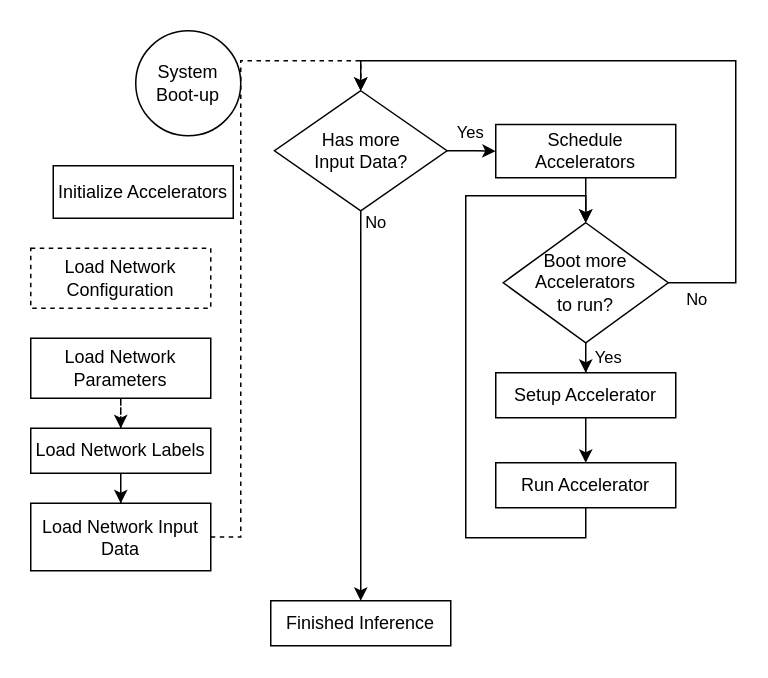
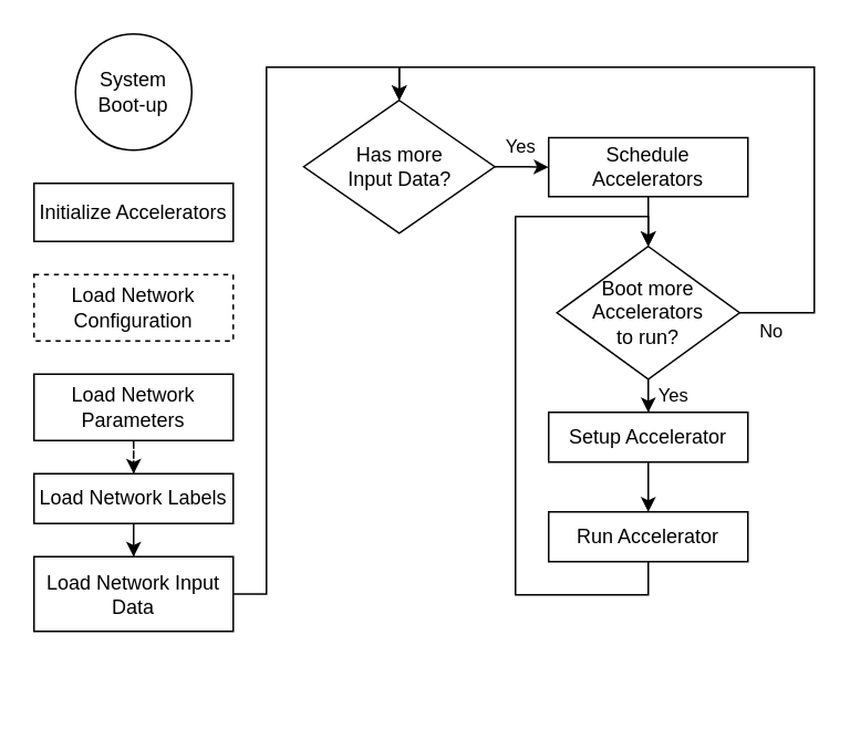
  <mxCell id="0" />
  <mxCell id="1" parent="0" />
- <mxCell id="2" value="&lt;span&gt;System Boot-up&lt;/span&gt;" style="ellipse;whiteSpace=wrap;html=1;aspect=fixed;container=0;" vertex="1" parent="1"><mxGeometry x="90" y="20" width="70" height="70" as="geometry" /></mxCell>
- <mxCell id="3" value="Initialize Accelerators" style="whiteSpace=wrap;html=1;container=0;" vertex="1" parent="1"><mxGeometry x="35" y="110" width="120" height="35" as="geometry" /></mxCell>
+ <mxCell id="2" value="&lt;span&gt;System Boot-up&lt;/span&gt;" style="ellipse;whiteSpace=wrap;html=1;aspect=fixed;container=0;" vertex="1" parent="1"><mxGeometry x="45" y="20" width="70" height="70" as="geometry" /></mxCell>
+ <mxCell id="3" value="Initialize Accelerators" style="whiteSpace=wrap;html=1;container=0;" vertex="1" parent="1"><mxGeometry x="20" y="110" width="120" height="35" as="geometry" /></mxCell>
  <mxCell id="4" value="Load Network Configuration" style="whiteSpace=wrap;html=1;container=0;dashed=1;" vertex="1" parent="1"><mxGeometry x="20" y="165" width="120" height="40" as="geometry" /></mxCell>
  <mxCell id="5" value="Load Network Parameters" style="whiteSpace=wrap;html=1;container=0;" vertex="1" parent="1"><mxGeometry x="20" y="225" width="120" height="40" as="geometry" /></mxCell>
  <mxCell id="6" value="Load Network Labels" style="whiteSpace=wrap;html=1;container=0;" vertex="1" parent="1"><mxGeometry x="20" y="285" width="120" height="30" as="geometry" /></mxCell>
  <mxCell id="7" value="" style="edgeStyle=orthogonalEdgeStyle;rounded=0;orthogonalLoop=1;jettySize=auto;html=1;dashed=1;" edge="1" parent="1" source="5" target="6"><mxGeometry relative="1" as="geometry" /></mxCell>
  <mxCell id="8" value="Load Network Input Data" style="whiteSpace=wrap;html=1;container=0;" vertex="1" parent="1"><mxGeometry x="20" y="335" width="120" height="45" as="geometry" /></mxCell>
  <mxCell id="9" value="" style="edgeStyle=orthogonalEdgeStyle;rounded=0;orthogonalLoop=1;jettySize=auto;html=1;" edge="1" parent="1" source="6" target="8"><mxGeometry relative="1" as="geometry" /></mxCell>
  <mxCell id="10" value="Has more &lt;br&gt;Input Data?" style="rhombus;whiteSpace=wrap;html=1;container=0;" vertex="1" parent="1"><mxGeometry x="182.5" y="60" width="115" height="80" as="geometry" /></mxCell>
- <mxCell id="11" value="" style="edgeStyle=orthogonalEdgeStyle;rounded=0;orthogonalLoop=1;jettySize=auto;html=1;entryX=0.5;entryY=0;entryDx=0;entryDy=0;dashed=1;" edge="1" parent="1" source="8" target="10"><mxGeometry relative="1" as="geometry"><mxPoint x="270" y="60" as="targetPoint" /><Array as="points"><mxPoint x="160" y="358" /><mxPoint x="160" y="40" /><mxPoint x="240" y="40" /></Array></mxGeometry></mxCell>
+ <mxCell id="11" value="" style="edgeStyle=orthogonalEdgeStyle;rounded=0;orthogonalLoop=1;jettySize=auto;html=1;entryX=0.5;entryY=0;entryDx=0;entryDy=0;" edge="1" parent="1" source="8" target="10"><mxGeometry relative="1" as="geometry"><mxPoint x="270" y="60" as="targetPoint" /><Array as="points"><mxPoint x="160" y="358" /><mxPoint x="160" y="40" /><mxPoint x="240" y="40" /></Array></mxGeometry></mxCell>
  <mxCell id="12" value="Schedule Accelerators" style="whiteSpace=wrap;html=1;container=0;" vertex="1" parent="1"><mxGeometry x="330" y="82.5" width="120" height="35.5" as="geometry" /></mxCell>
  <mxCell id="13" value="Yes" style="edgeStyle=orthogonalEdgeStyle;rounded=0;orthogonalLoop=1;jettySize=auto;html=1;exitX=1;exitY=0.5;exitDx=0;exitDy=0;" edge="1" parent="1" source="10" target="12"><mxGeometry x="-0.237" y="10" relative="1" as="geometry"><mxPoint x="300" y="100" as="sourcePoint" /><mxPoint x="2" y="-2" as="offset" /></mxGeometry></mxCell>
  <mxCell id="14" style="edgeStyle=orthogonalEdgeStyle;rounded=0;orthogonalLoop=1;jettySize=auto;html=1;exitX=1;exitY=0.5;exitDx=0;exitDy=0;entryX=0.5;entryY=0;entryDx=0;entryDy=0;" edge="1" parent="1" source="16" target="10"><mxGeometry relative="1" as="geometry"><mxPoint x="245" y="50" as="targetPoint" /><Array as="points"><mxPoint x="490" y="188" /><mxPoint x="490" y="40" /><mxPoint x="240" y="40" /></Array></mxGeometry></mxCell>
  <mxCell id="15" value="No" style="edgeLabel;html=1;align=center;verticalAlign=middle;resizable=0;points=[];container=0;" vertex="1" connectable="0" parent="14"><mxGeometry x="-0.883" y="4" relative="1" as="geometry"><mxPoint x="-9" y="14" as="offset" /></mxGeometry></mxCell>
  <mxCell id="16" value="Boot more &lt;br&gt;Accelerators &lt;br&gt;to run?" style="rhombus;whiteSpace=wrap;html=1;container=0;" vertex="1" parent="1"><mxGeometry x="335" y="148" width="110" height="80" as="geometry" /></mxCell>
  <mxCell id="17" value="" style="edgeStyle=orthogonalEdgeStyle;rounded=0;orthogonalLoop=1;jettySize=auto;html=1;" edge="1" parent="1" source="12" target="16"><mxGeometry relative="1" as="geometry" /></mxCell>
  <mxCell id="18" value="Setup Accelerator" style="whiteSpace=wrap;html=1;container=0;" vertex="1" parent="1"><mxGeometry x="330" y="248" width="120" height="30" as="geometry" /></mxCell>
  <mxCell id="19" value="Yes" style="edgeStyle=orthogonalEdgeStyle;rounded=0;orthogonalLoop=1;jettySize=auto;html=1;" edge="1" parent="1" source="16" target="18"><mxGeometry x="0.667" y="15" relative="1" as="geometry"><mxPoint as="offset" /></mxGeometry></mxCell>
  <mxCell id="20" style="edgeStyle=orthogonalEdgeStyle;rounded=0;orthogonalLoop=1;jettySize=auto;html=1;exitX=0.5;exitY=1;exitDx=0;exitDy=0;" edge="1" parent="1" source="21"><mxGeometry relative="1" as="geometry"><mxPoint x="390" y="148" as="targetPoint" /><Array as="points"><mxPoint x="390" y="358" /><mxPoint x="310" y="358" /><mxPoint x="310" y="130" /><mxPoint x="390" y="130" /></Array></mxGeometry></mxCell>
  <mxCell id="21" value="Run Accelerator" style="whiteSpace=wrap;html=1;container=0;" vertex="1" parent="1"><mxGeometry x="330" y="308" width="120" height="30" as="geometry" /></mxCell>
  <mxCell id="22" value="" style="edgeStyle=orthogonalEdgeStyle;rounded=0;orthogonalLoop=1;jettySize=auto;html=1;" edge="1" parent="1" source="18" target="21"><mxGeometry relative="1" as="geometry" /></mxCell>
- <mxCell id="23" value="Finished Inference" style="whiteSpace=wrap;html=1;container=0;" vertex="1" parent="1"><mxGeometry x="180" y="400" width="120" height="30" as="geometry" /></mxCell>
- <mxCell id="24" value="No" style="edgeStyle=orthogonalEdgeStyle;rounded=0;orthogonalLoop=1;jettySize=auto;html=1;exitX=0.5;exitY=1;exitDx=0;exitDy=0;" edge="1" parent="1" source="10" target="23"><mxGeometry x="-0.938" y="10" relative="1" as="geometry"><mxPoint as="offset" /></mxGeometry></mxCell>
